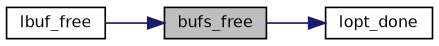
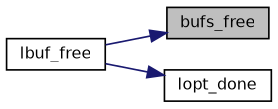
  digraph {
    rankdir=LR
    node [color=black fillcolor=white fontname=Helvetica fontsize=10 shape=record style=filled]
    edge [color=midnightblue fontname=Helvetica fontsize=10 labelfontname=Helvetica labelfontsize=10 style=solid]
    n1 [fillcolor=grey75 fontcolor=black height=0.2 label=bufs_free width=0.4]
    n2 [height=0.2 label=lbuf_free width=0.4]
    n3 [height=0.2 label=lopt_done width=0.4]
    n2 -> n1
-   n1 -> n3
+   n2 -> n3
  }
